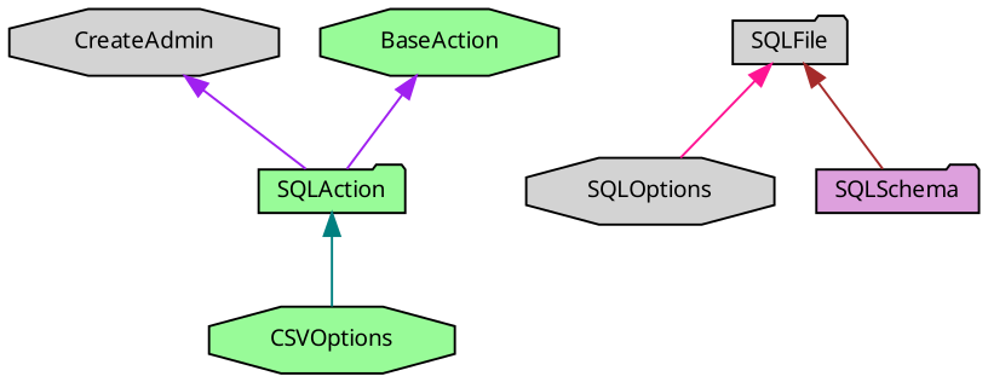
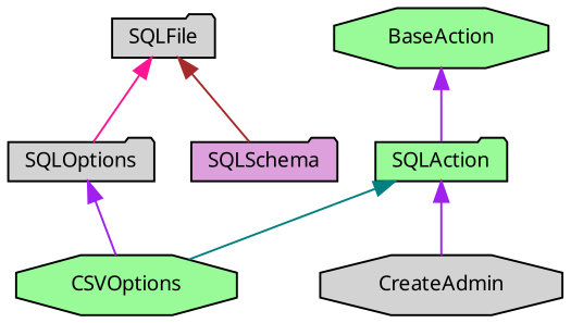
  digraph {
    node [color=black fillcolor=palegreen fontname="FreeSans.ttf" fontsize=10 shape=octagon style=filled]
    edge [color=purple dir=back fontname="FreeSans.ttf" fontsize=10 labelfontname="FreeSans.ttf" labelfontsize=10 style=solid]
    n1 [fontcolor=black height=0.2 label=SQLAction shape=folder width=0.4]
    n2 [fillcolor=lightgrey height=0.2 label=CreateAdmin width=0.4]
    n3 [height=0.2 label=CSVOptions width=0.4]
    n4 [fillcolor=lightgrey height=0.2 label=SQLFile shape=folder width=0.4]
-   n5 [fillcolor=lightgrey height=0.2 label=SQLOptions width=0.4]
+   n5 [fillcolor=lightgrey height=0.2 label=SQLOptions shape=folder width=0.4]
    n6 [fillcolor=plum height=0.2 label=SQLSchema shape=folder width=0.4]
    n7 [height=0.2 label=BaseAction width=0.4]
-   n2 -> n1
+   n1 -> n2
    n1 -> n3 [color=teal]
    n4 -> n5 [color=deeppink]
    n4 -> n6 [color=brown]
+   n5 -> n3
    n7 -> n1
  }
